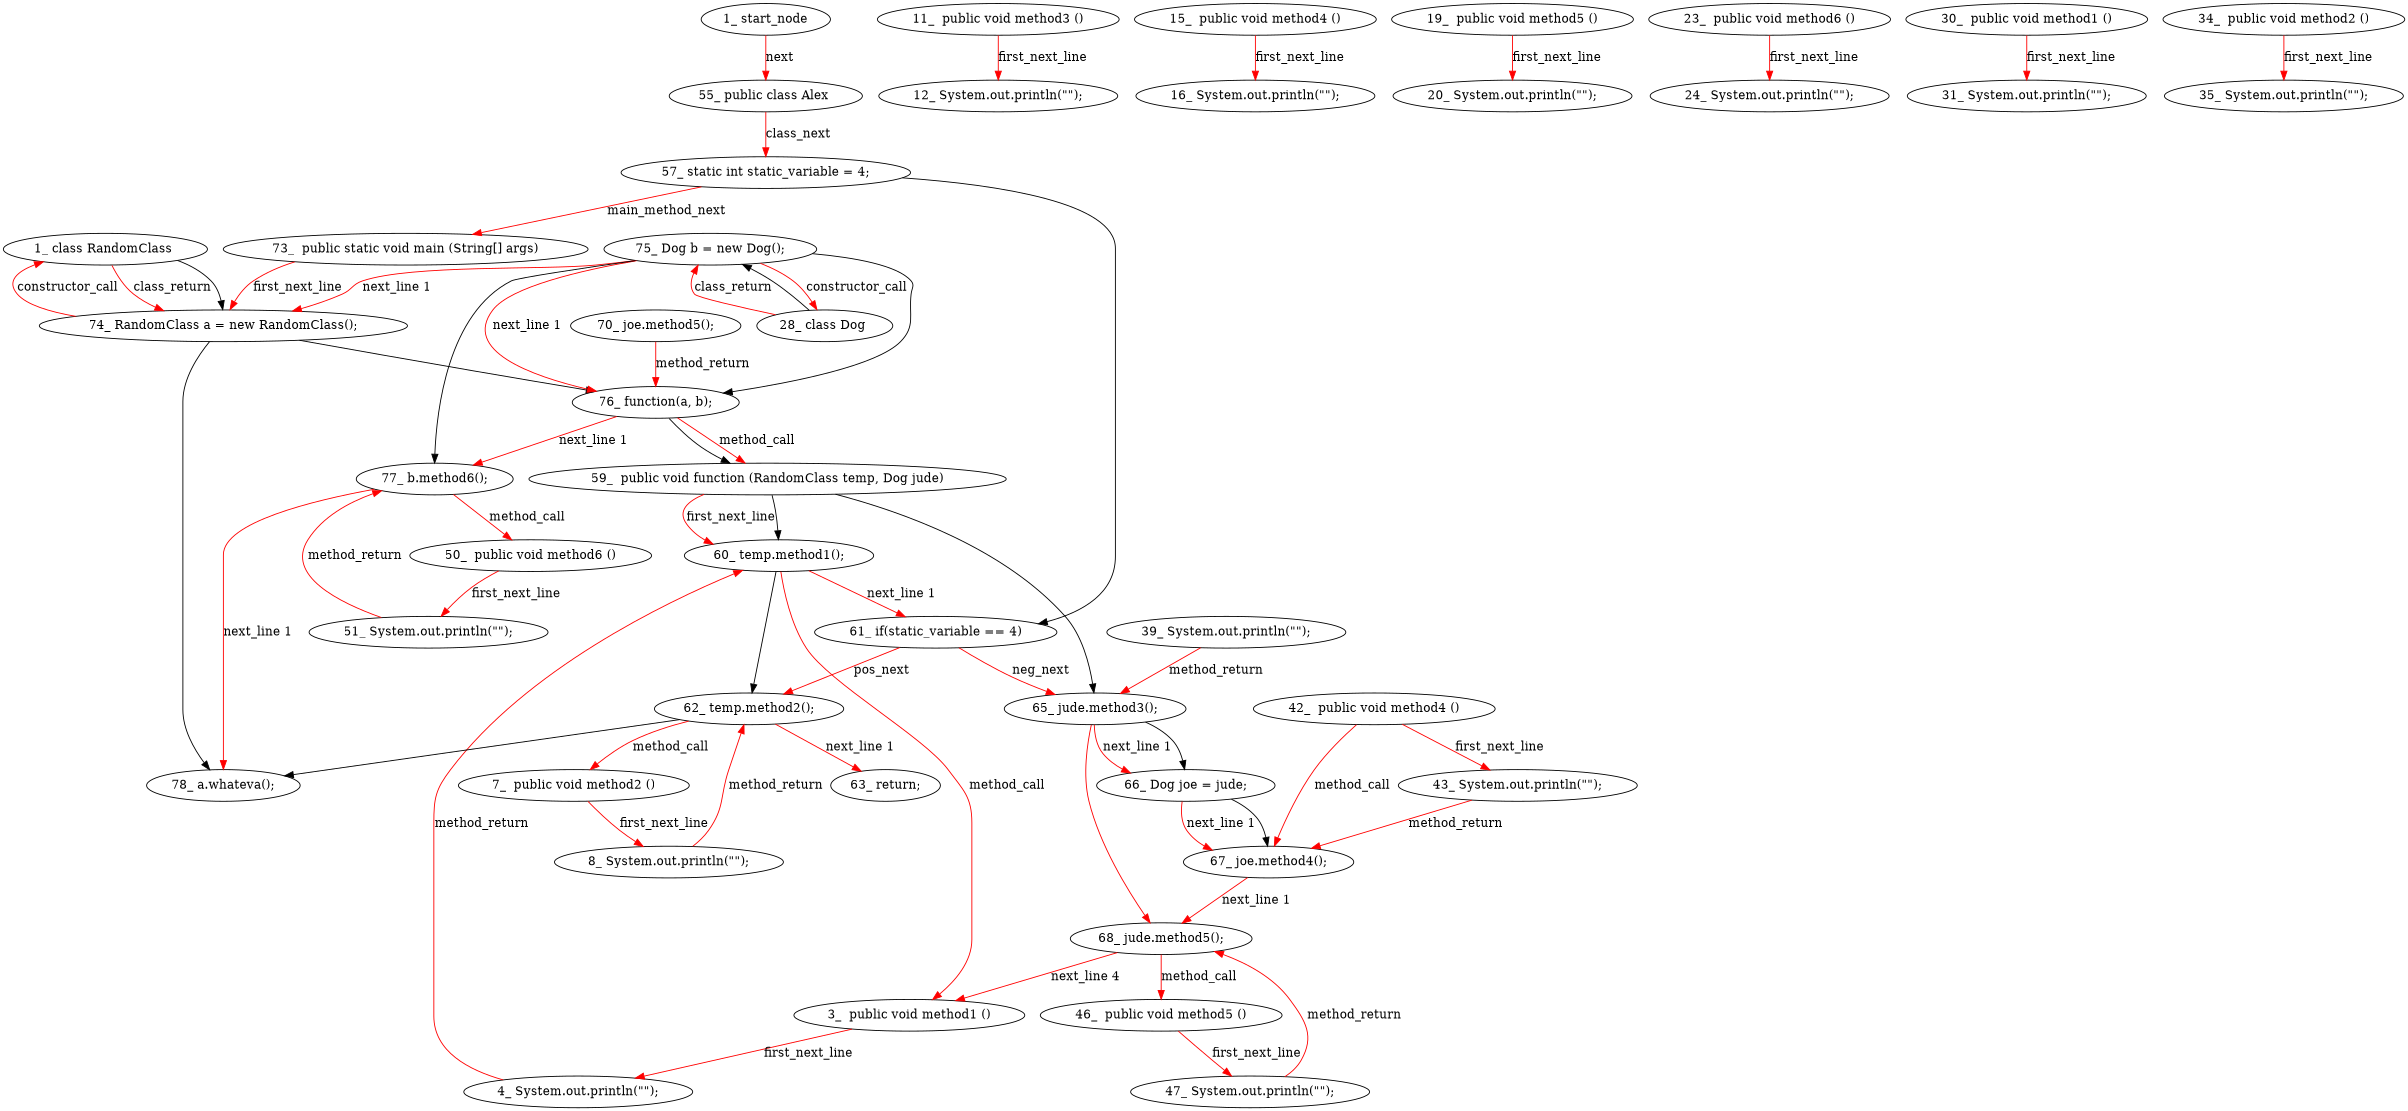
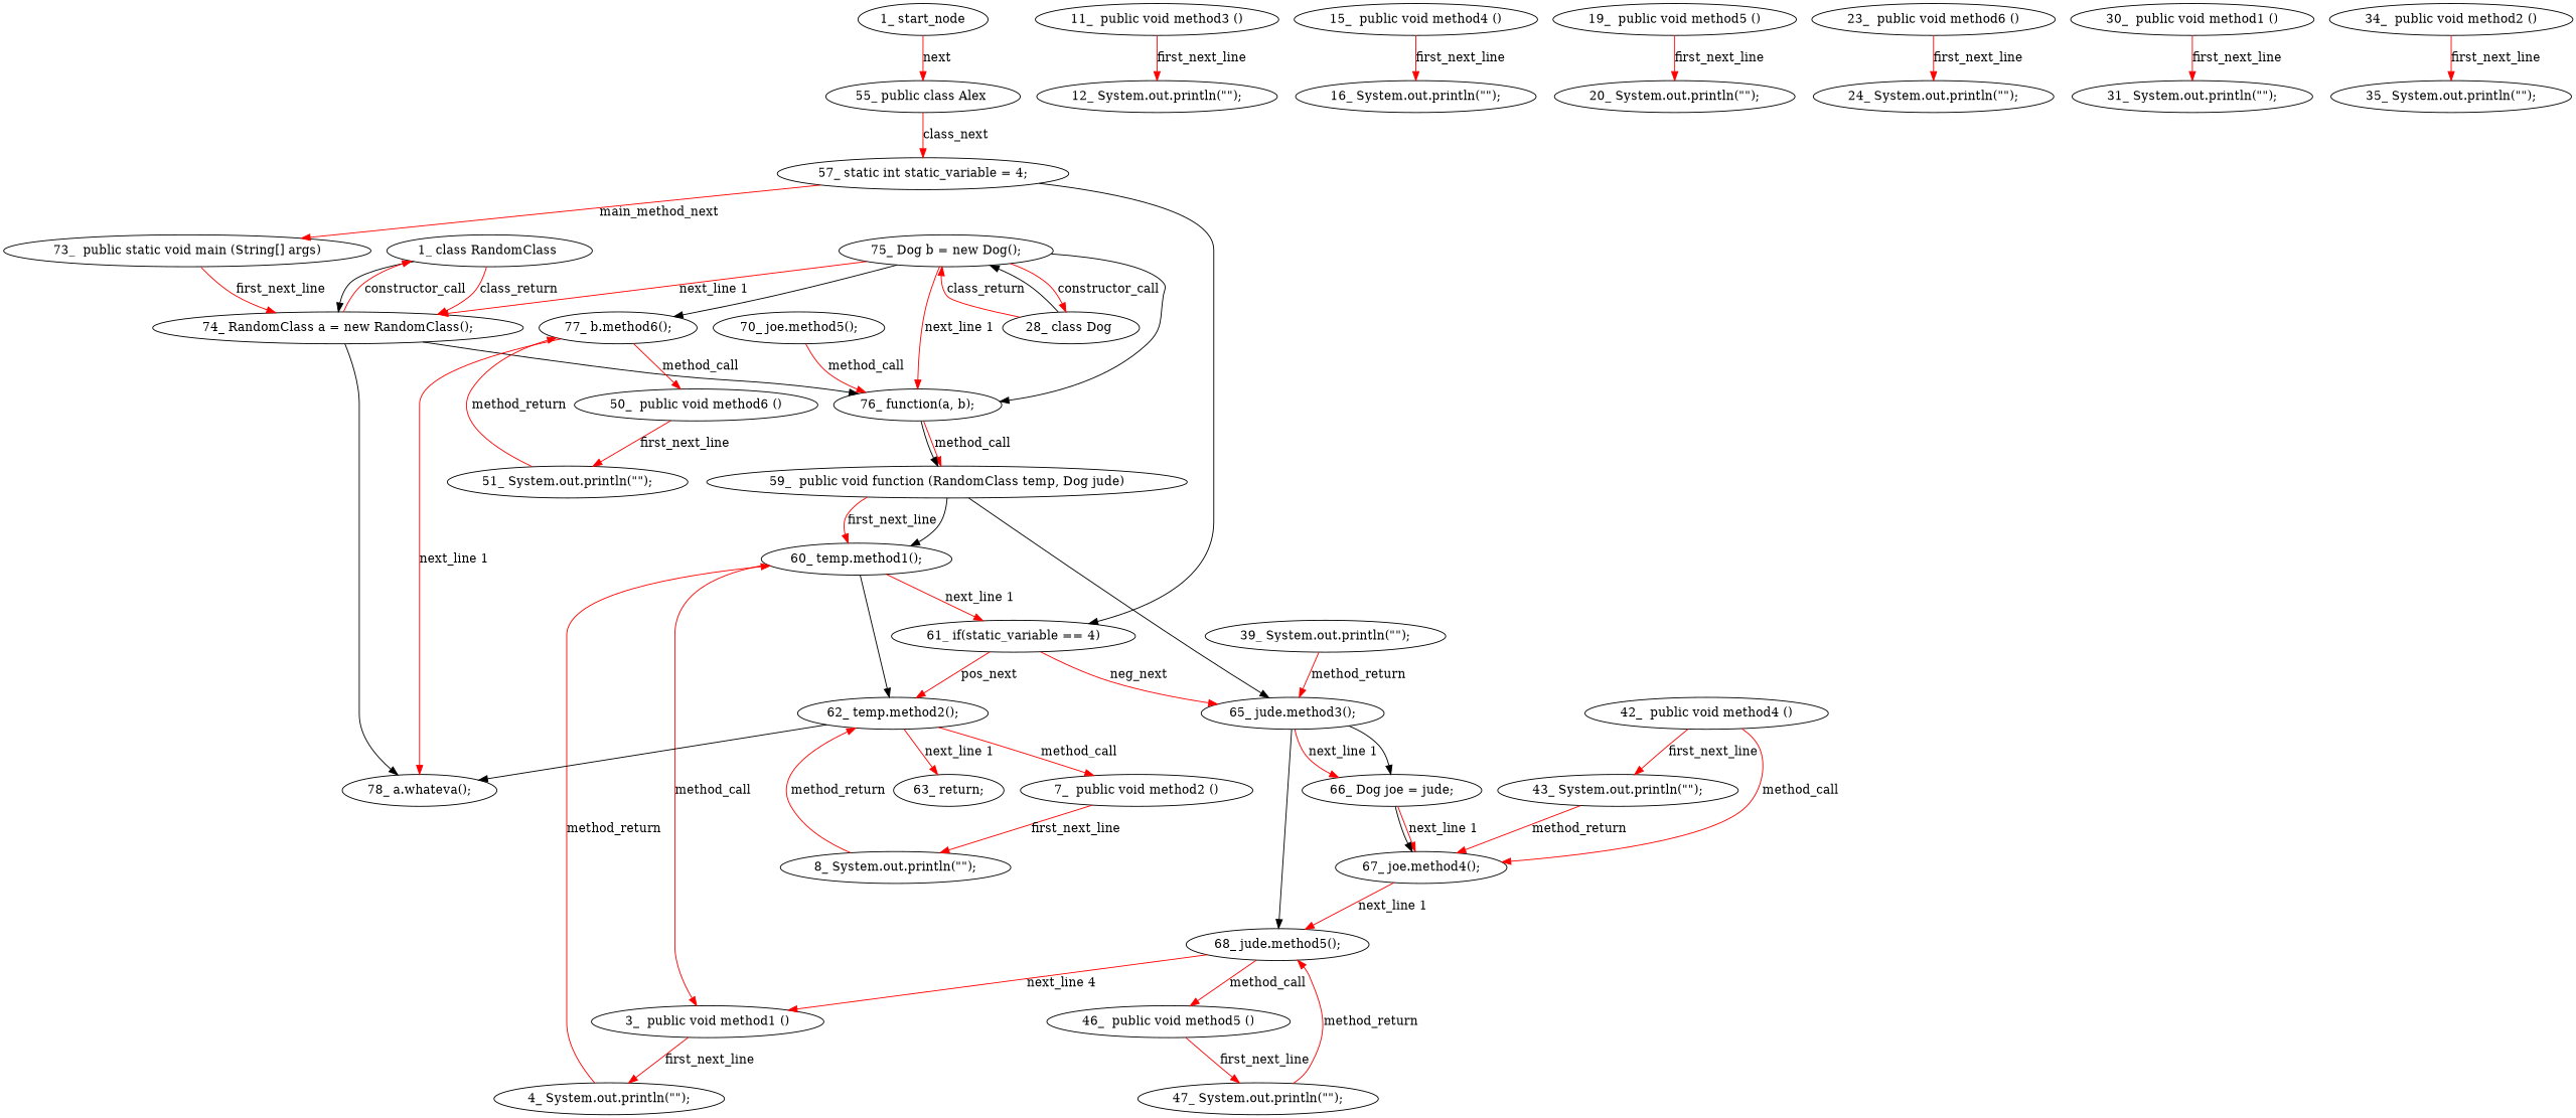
  digraph {
    node [type_label=expression_statement]
    edge [color=red edge_type=CFG_edge]
    n1 [label="1_\ class\ RandomClass\ " type_label=class_declaration]
    n2 [label="74_\ RandomClass\ a\ =\ new\ RandomClass\(\);"]
    n3 [label="78_\ a\.whateva\(\);"]
    n4 [label="76_\ function\(a,\ b\);"]
    n5 [label="3_\ \ public\ void\ method1\ \(\)" type_label=method_declaration]
    n6 [label="4_\ System\.out\.println\(\"\"\);"]
    n7 [label="60_\ temp\.method1\(\);"]
    n8 [label="62_\ temp\.method2\(\);"]
    n9 [label="61_\ if\(static_variable\ ==\ 4\)" type_label=if]
    n10 [label="7_\ \ public\ void\ method2\ \(\)" type_label=method_declaration]
    n11 [label="8_\ System\.out\.println\(\"\"\);"]
    n12 [label="63_\ return;" type_label=return]
    n13 [label="11_\ \ public\ void\ method3\ \(\)" type_label=method_declaration]
    n14 [label="12_\ System\.out\.println\(\"\"\);"]
    n15 [label="15_\ \ public\ void\ method4\ \(\)" type_label=method_declaration]
    n16 [label="16_\ System\.out\.println\(\"\"\);"]
    n17 [label="19_\ \ public\ void\ method5\ \(\)" type_label=method_declaration]
    n18 [label="20_\ System\.out\.println\(\"\"\);"]
    n19 [label="23_\ \ public\ void\ method6\ \(\)" type_label=method_declaration]
    n20 [label="24_\ System\.out\.println\(\"\"\);"]
    n21 [label="28_\ class\ Dog\ " type_label=class_declaration]
    n22 [label="75_\ Dog\ b\ =\ new\ Dog\(\);"]
    n23 [label="77_\ b\.method6\(\);"]
    n24 [label="30_\ \ public\ void\ method1\ \(\)" type_label=method_declaration]
    n25 [label="31_\ System\.out\.println\(\"\"\);"]
    n26 [label="34_\ \ public\ void\ method2\ \(\)" type_label=method_declaration]
    n27 [label="35_\ System\.out\.println\(\"\"\);"]
    n28 [label="39_\ System\.out\.println\(\"\"\);"]
    n29 [label="65_\ jude\.method3\(\);"]
    n30 [label="68_\ jude\.method5\(\);"]
    n31 [label="66_\ Dog\ joe\ =\ jude;"]
    n32 [label="42_\ \ public\ void\ method4\ \(\)" type_label=method_declaration]
    n33 [label="43_\ System\.out\.println\(\"\"\);"]
    n34 [label="67_\ joe\.method4\(\);"]
    n35 [label="46_\ \ public\ void\ method5\ \(\)" type_label=method_declaration]
    n36 [label="47_\ System\.out\.println\(\"\"\);"]
    n37 [label="50_\ \ public\ void\ method6\ \(\)" type_label=method_declaration]
    n38 [label="51_\ System\.out\.println\(\"\"\);"]
    n39 [label="55_\ public\ class\ Alex\ " type_label=class_declaration]
    n40 [label="57_\ static\ int\ static_variable\ =\ 4;"]
    n41 [label="73_\ \ public\ static\ void\ main\ \(String\[\]\ args\)" type_label=method_declaration]
    n42 [label="59_\ \ public\ void\ function\ \(RandomClass\ temp,\ Dog\ jude\)" type_label=method_declaration]
    n43 [label="70_\ joe\.method5\(\);"]
    n44 [label="1_\ start_node" type_label=start]
    n1 -> n2 [controlflow_type=class_return label=class_return]
    n1 -> n2 [color="" edge_type=""]
    n2 -> n1 [controlflow_type="constructor_call|260" label=constructor_call]
    n2 -> n3 [used_def=a color="" edge_type=""]
    n2 -> n4 [used_def=a color="" edge_type=""]
-   n4 -> n23 [controlflow_type="next_line 1" label="next_line 1"]
    n4 -> n42 [controlflow_type="method_call|271" label=method_call]
    n4 -> n42 [color="" edge_type=""]
    n5 -> n6 [controlflow_type=first_next_line label=first_next_line]
    n6 -> n7 [controlflow_type=method_return label=method_return]
    n7 -> n5 [controlflow_type="method_call|203" label=method_call]
    n7 -> n8 [used_def=temp color="" edge_type=""]
    n7 -> n9 [controlflow_type="next_line 1" label="next_line 1"]
    n8 -> n3 [used_def=a color="" edge_type=""]
    n8 -> n10 [controlflow_type="method_call|214" label=method_call]
    n8 -> n12 [controlflow_type="next_line 1" label="next_line 1"]
    n9 -> n8 [controlflow_type=pos_next label=pos_next]
    n9 -> n29 [controlflow_type=neg_next label=neg_next]
    n10 -> n11 [controlflow_type=first_next_line label=first_next_line]
    n11 -> n8 [controlflow_type=method_return label=method_return]
    n13 -> n14 [controlflow_type=first_next_line label=first_next_line]
    n15 -> n16 [controlflow_type=first_next_line label=first_next_line]
    n17 -> n18 [controlflow_type=first_next_line label=first_next_line]
    n19 -> n20 [controlflow_type=first_next_line label=first_next_line]
    n21 -> n22 [controlflow_type=class_return label=class_return]
    n21 -> n22 [color="" edge_type=""]
    n22 -> n2 [controlflow_type="next_line 1" label="next_line 1"]
    n22 -> n4 [controlflow_type="next_line 1" label="next_line 1"]
    n22 -> n4 [used_def=b color="" edge_type=""]
    n22 -> n21 [controlflow_type="constructor_call|267" label=constructor_call]
    n22 -> n23 [used_def=b color="" edge_type=""]
    n23 -> n3 [controlflow_type="next_line 1" label="next_line 1"]
    n23 -> n37 [controlflow_type="method_call|277" label=method_call]
    n24 -> n25 [controlflow_type=first_next_line label=first_next_line]
    n26 -> n27 [controlflow_type=first_next_line label=first_next_line]
    n28 -> n29 [controlflow_type=method_return label=method_return]
-   n29 -> n30 [used_def=jude edge_type=""]
+   n29 -> n30 [used_def=jude color="" edge_type=""]
    n29 -> n31 [controlflow_type="next_line 1" label="next_line 1"]
    n29 -> n31 [used_def=jude color="" edge_type=""]
    n30 -> n5 [controlflow_type="next_line 4" label="next_line 4"]
    n30 -> n35 [controlflow_type="method_call|236" label=method_call]
    n31 -> n34 [controlflow_type="next_line 1" label="next_line 1"]
    n31 -> n34 [used_def=joe color="" edge_type=""]
    n32 -> n33 [controlflow_type=first_next_line label=first_next_line]
    n32 -> n34 [controlflow_type="method_call|231" label=method_call]
    n33 -> n34 [controlflow_type=method_return label=method_return]
    n34 -> n30 [controlflow_type="next_line 1" label="next_line 1"]
    n35 -> n36 [controlflow_type=first_next_line label=first_next_line]
    n36 -> n30 [controlflow_type=method_return label=method_return]
    n37 -> n38 [controlflow_type=first_next_line label=first_next_line]
    n38 -> n23 [controlflow_type=method_return label=method_return]
    n39 -> n40 [controlflow_type=class_next label=class_next]
    n40 -> n9 [used_def=static_variable color="" edge_type=""]
    n40 -> n41 [controlflow_type=main_method_next label=main_method_next]
    n41 -> n2 [controlflow_type=first_next_line label=first_next_line]
    n42 -> n7 [controlflow_type=first_next_line label=first_next_line]
    n42 -> n7 [used_def=temp color="" edge_type=""]
    n42 -> n29 [used_def=jude color="" edge_type=""]
-   n43 -> n4 [controlflow_type=method_return label=method_return]
+   n43 -> n4 [controlflow_type=method_return label=method_call]
    n44 -> n39 [controlflow_type=next label=next]
  }
